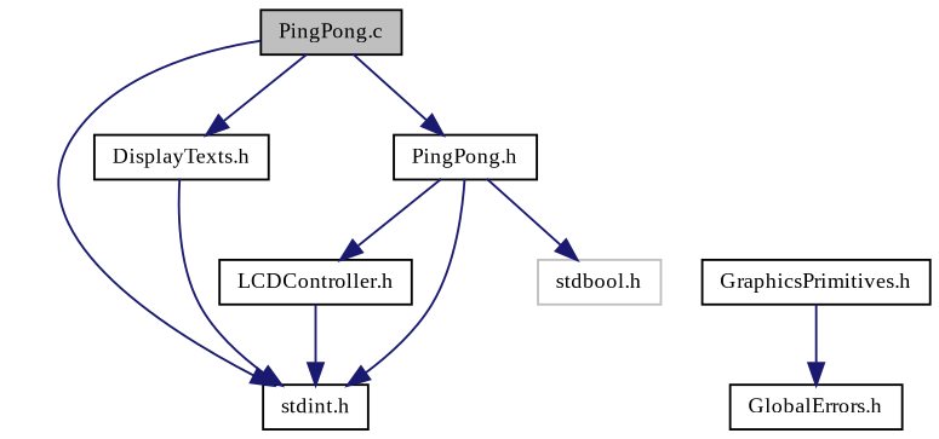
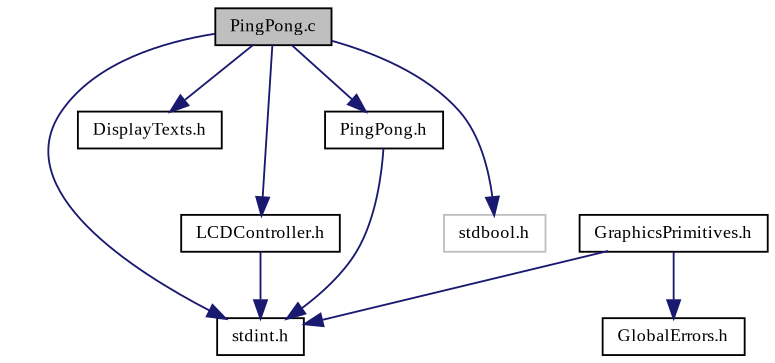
  digraph {
    node [color=black fillcolor=white fontname=TimesNewRoman fontsize=10 shape=record style=filled]
    edge [color=midnightblue fontname=TimesNewRoman fontsize=10 labelfontname=TimesNewRoman labelfontsize=10 style=solid]
    n1 [fillcolor=grey75 fontcolor=black height=0.2 label="PingPong.c" width=0.4]
    n2 [height=0.2 label="DisplayTexts.h" width=0.4]
    n3 [height=0.2 label="PingPong.h" width=0.4]
    n4 [height=0.2 label="stdint.h" width=0.4]
    n5 [height=0.2 label="LCDController.h" width=0.4]
    n6 [color=grey75 height=0.2 label="stdbool.h" width=0.4]
    n7 [height=0.2 label="GraphicsPrimitives.h" width=0.4]
    n8 [height=0.2 label="GlobalErrors.h" width=0.4]
    n1 -> n2
    n1 -> n3
    n1 -> n4
-   n3 -> n5
+   n1 -> n5
    n3 -> n4
-   n3 -> n6
+   n1 -> n6
    n5 -> n4
-   n2 -> n4
+   n7 -> n4
    n7 -> n8
  }
